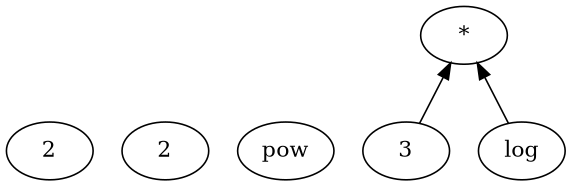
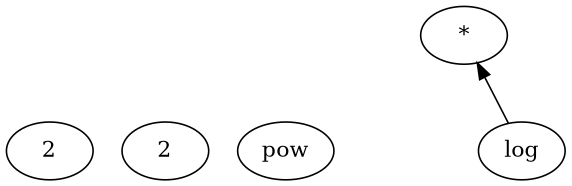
  digraph {
    rankdir=BT
    n1 [label=2]
    n2 [label=2]
    n3 [label=pow]
-   n4 [label=3]
    n5 [label="*"]
    n6 [label=log]
-   n4 -> n5
    n6 -> n5
  }
